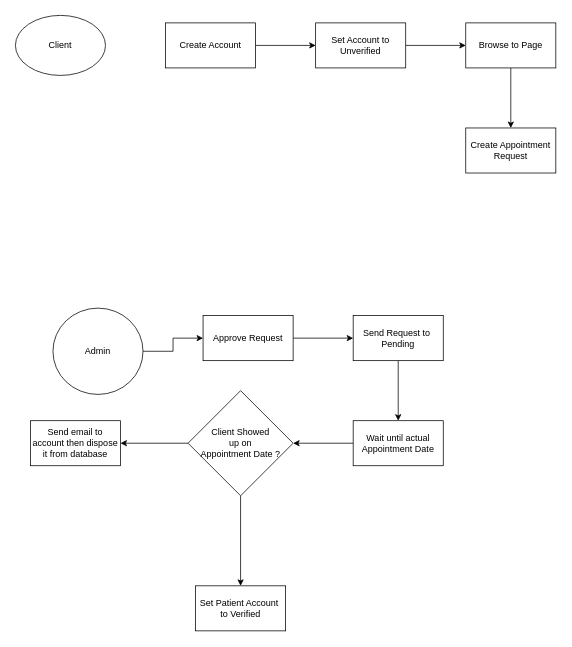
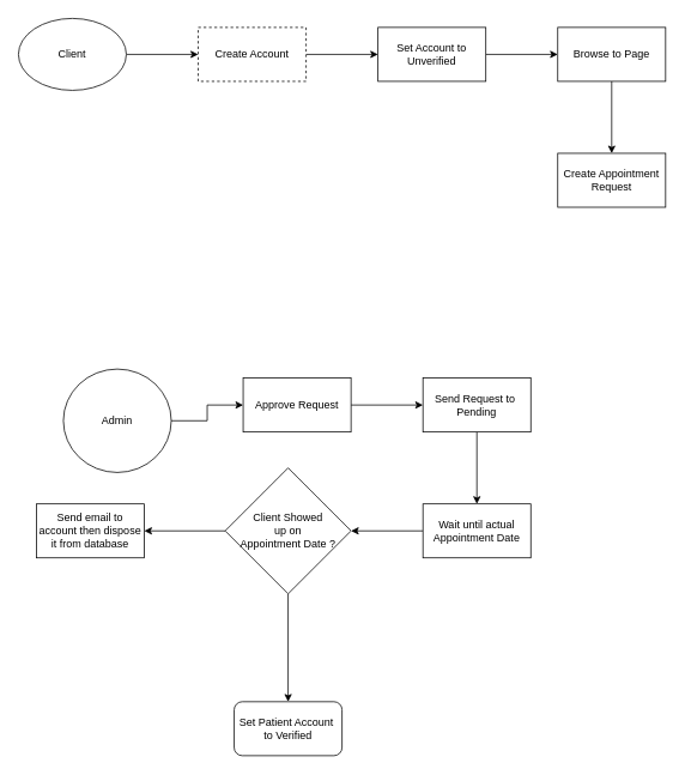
  <mxCell id="0" />
  <mxCell id="1" parent="0" />
+ <mxCell id="2" value="" style="edgeStyle=orthogonalEdgeStyle;rounded=0;orthogonalLoop=1;jettySize=auto;html=1;" edge="1" parent="1" source="3" target="5"><mxGeometry relative="1" as="geometry" /></mxCell>
  <mxCell id="3" value="Client" style="ellipse;whiteSpace=wrap;html=1;" vertex="1" parent="1"><mxGeometry x="20" y="20" width="120" height="80" as="geometry" /></mxCell>
  <mxCell id="4" value="" style="edgeStyle=orthogonalEdgeStyle;rounded=0;orthogonalLoop=1;jettySize=auto;html=1;" edge="1" parent="1" source="5" target="7"><mxGeometry relative="1" as="geometry" /></mxCell>
- <mxCell id="5" value="Create Account" style="whiteSpace=wrap;html=1;" vertex="1" parent="1"><mxGeometry x="220" y="30" width="120" height="60" as="geometry" /></mxCell>
+ <mxCell id="5" value="Create Account" style="whiteSpace=wrap;html=1;dashed=1;" vertex="1" parent="1"><mxGeometry x="220" y="30" width="120" height="60" as="geometry" /></mxCell>
  <mxCell id="6" value="" style="edgeStyle=orthogonalEdgeStyle;rounded=0;orthogonalLoop=1;jettySize=auto;html=1;" edge="1" parent="1" source="7" target="9"><mxGeometry relative="1" as="geometry" /></mxCell>
  <mxCell id="7" value="Set Account to Unverified" style="whiteSpace=wrap;html=1;" vertex="1" parent="1"><mxGeometry x="420" y="30" width="120" height="60" as="geometry" /></mxCell>
  <mxCell id="8" value="" style="edgeStyle=orthogonalEdgeStyle;rounded=0;orthogonalLoop=1;jettySize=auto;html=1;" edge="1" parent="1" source="9" target="10"><mxGeometry relative="1" as="geometry" /></mxCell>
  <mxCell id="9" value="Browse to Page" style="whiteSpace=wrap;html=1;" vertex="1" parent="1"><mxGeometry x="620" y="30" width="120" height="60" as="geometry" /></mxCell>
  <mxCell id="10" value="Create Appointment&lt;br&gt;Request" style="whiteSpace=wrap;html=1;" vertex="1" parent="1"><mxGeometry x="620" y="170" width="120" height="60" as="geometry" /></mxCell>
  <mxCell id="11" value="" style="edgeStyle=orthogonalEdgeStyle;rounded=0;orthogonalLoop=1;jettySize=auto;html=1;" edge="1" parent="1" source="12" target="14"><mxGeometry relative="1" as="geometry" /></mxCell>
  <mxCell id="12" value="Admin" style="ellipse;whiteSpace=wrap;html=1;" vertex="1" parent="1"><mxGeometry x="70" y="410" width="120" height="115" as="geometry" /></mxCell>
  <mxCell id="13" value="" style="edgeStyle=orthogonalEdgeStyle;rounded=0;orthogonalLoop=1;jettySize=auto;html=1;" edge="1" parent="1" source="14" target="19"><mxGeometry relative="1" as="geometry" /></mxCell>
  <mxCell id="14" value="Approve Request" style="whiteSpace=wrap;html=1;" vertex="1" parent="1"><mxGeometry x="270" y="420" width="120" height="60" as="geometry" /></mxCell>
  <mxCell id="15" value="" style="edgeStyle=orthogonalEdgeStyle;rounded=0;orthogonalLoop=1;jettySize=auto;html=1;" edge="1" parent="1" source="17" target="22"><mxGeometry relative="1" as="geometry" /></mxCell>
  <mxCell id="16" value="" style="edgeStyle=orthogonalEdgeStyle;rounded=0;orthogonalLoop=1;jettySize=auto;html=1;" edge="1" parent="1" source="17" target="23"><mxGeometry relative="1" as="geometry" /></mxCell>
  <mxCell id="17" value="Client Showed&lt;br&gt;up on&lt;br&gt;Appointment Date ?" style="rhombus;whiteSpace=wrap;html=1;" vertex="1" parent="1"><mxGeometry x="250" y="520" width="140" height="140" as="geometry" /></mxCell>
  <mxCell id="18" value="" style="edgeStyle=orthogonalEdgeStyle;rounded=0;orthogonalLoop=1;jettySize=auto;html=1;" edge="1" parent="1" source="19" target="21"><mxGeometry relative="1" as="geometry" /></mxCell>
  <mxCell id="19" value="Send Request to&amp;nbsp;&lt;br&gt;Pending" style="whiteSpace=wrap;html=1;" vertex="1" parent="1"><mxGeometry x="470" y="420" width="120" height="60" as="geometry" /></mxCell>
  <mxCell id="20" value="" style="edgeStyle=orthogonalEdgeStyle;rounded=0;orthogonalLoop=1;jettySize=auto;html=1;" edge="1" parent="1" source="21" target="17"><mxGeometry relative="1" as="geometry" /></mxCell>
  <mxCell id="21" value="Wait until actual Appointment Date" style="whiteSpace=wrap;html=1;" vertex="1" parent="1"><mxGeometry x="470" y="560" width="120" height="60" as="geometry" /></mxCell>
- <mxCell id="22" value="Set Patient Account&amp;nbsp;&lt;br&gt;to Verified" style="whiteSpace=wrap;html=1;" vertex="1" parent="1"><mxGeometry x="260" y="780" width="120" height="60" as="geometry" /></mxCell>
+ <mxCell id="22" value="Set Patient Account&amp;nbsp;&lt;br&gt;to Verified" style="whiteSpace=wrap;html=1;rounded=1;" vertex="1" parent="1"><mxGeometry x="260" y="780" width="120" height="60" as="geometry" /></mxCell>
  <mxCell id="23" value="Send email to account then dispose it from database" style="whiteSpace=wrap;html=1;" vertex="1" parent="1"><mxGeometry x="40" y="560" width="120" height="60" as="geometry" /></mxCell>
